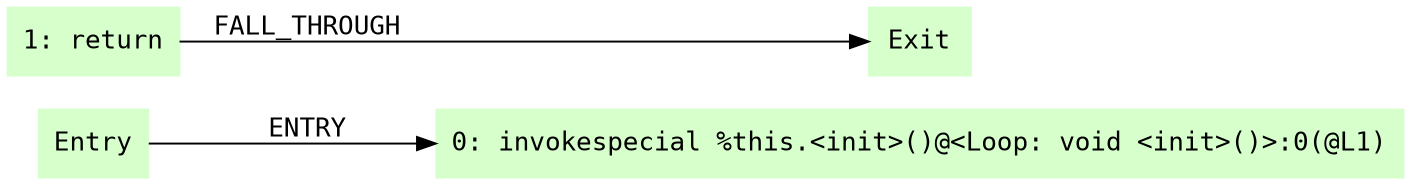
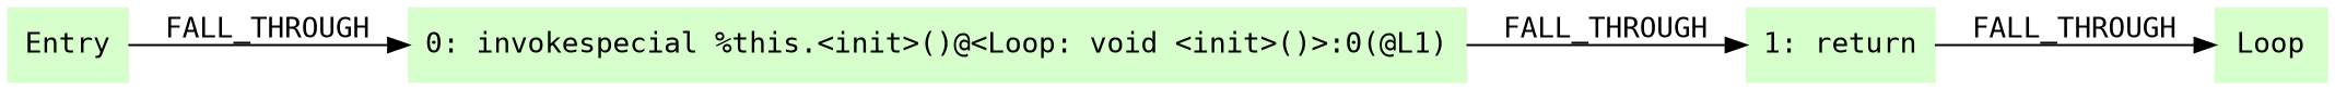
  digraph {
    fontname="DejaVu Sans Mono"
    rankdir=LR
    node [color=".3 .2 1.0" fontname="DejaVu Sans Mono" shape=box style=filled]
    edge [fontname="DejaVu Sans Mono"]
    Entry
    "0: invokespecial %this.<init>()@<Loop: void <init>()>:0(@L1)"
    "1: return"
-   Exit
-   Entry -> "0: invokespecial %this.<init>()@<Loop: void <init>()>:0(@L1)" [label=ENTRY]
+   Exit [label=Loop]
+   Entry -> "0: invokespecial %this.<init>()@<Loop: void <init>()>:0(@L1)" [label=FALL_THROUGH]
+   "0: invokespecial %this.<init>()@<Loop: void <init>()>:0(@L1)" -> "1: return" [label=FALL_THROUGH]
    "1: return" -> Exit [label=FALL_THROUGH]
  }
